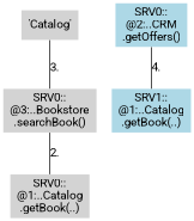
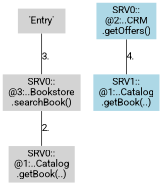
  digraph {
    fontname=Roboto
    node [fillcolor=lightgrey fontname=Roboto shape=none style=filled]
    edge [arrowhead=none fontname=Roboto style=solid]
-   n1 [label="'Catalog'"]
+   n1 [label="'Entry'"]
    n2 [label="SRV0::\n@3:..Bookstore\n.searchBook()"]
    n3 [label="SRV0::\n@1:..Catalog\n.getBook(..)"]
    n4 [fillcolor=lightblue label="SRV0::\n@2:..CRM\n.getOffers()"]
    n5 [fillcolor=lightblue label="SRV1::\n@1:..Catalog\n.getBook(..)"]
    n1 -> n2 [label=3.]
    n2 -> n3 [label=2.]
    n4 -> n5 [label=4.]
  }
